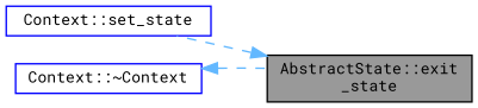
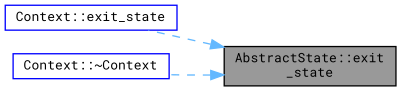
  digraph {
    fontname="Roboto Mono"
    rankdir=RL
    node [color=blue fillcolor=white fontname="Roboto Mono" fontsize=10 shape=box style=filled]
    edge [color=steelblue1 dir=back fontname="Roboto Mono" fontsize=10 labelfontname=Helvetica labelfontsize=10 style=dashed]
    n1 [color=black fillcolor=grey60 fontcolor=black height=0.2 label="AbstractState::exit\l_state" width=0.4]
-   n2 [height=0.2 label="Context::set_state" width=0.4]
+   n2 [height=0.2 label="Context::exit_state" width=0.4]
    n3 [height=0.2 label="Context::~Context" width=0.4]
    n1 -> n2
-   n3 -> n1
+   n1 -> n3
  }
